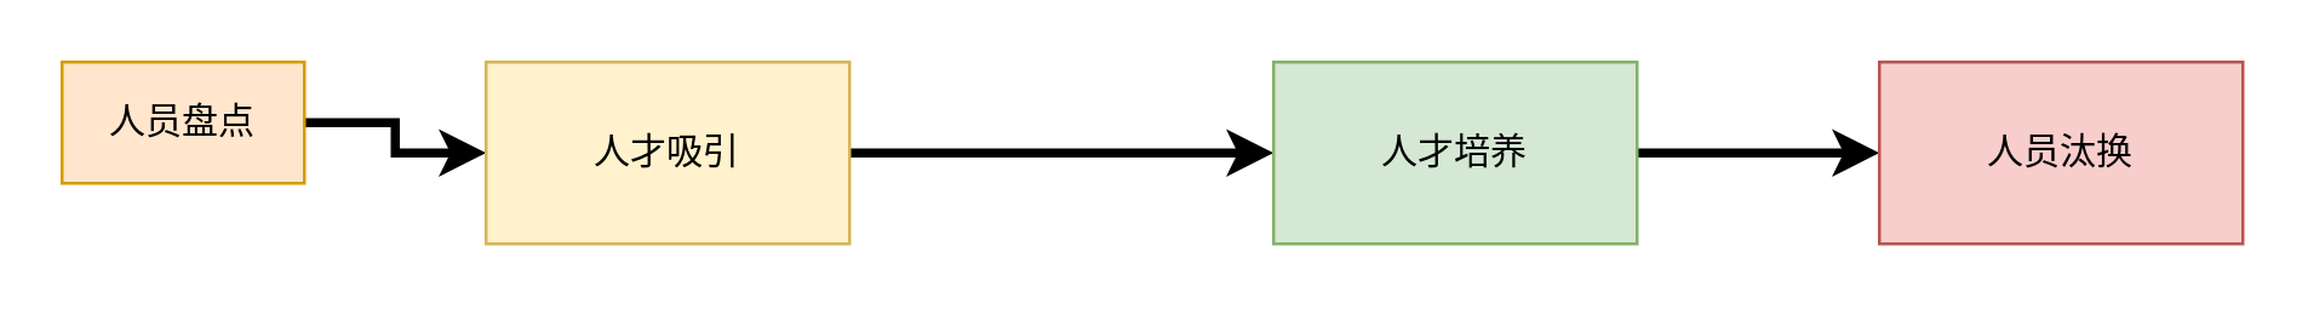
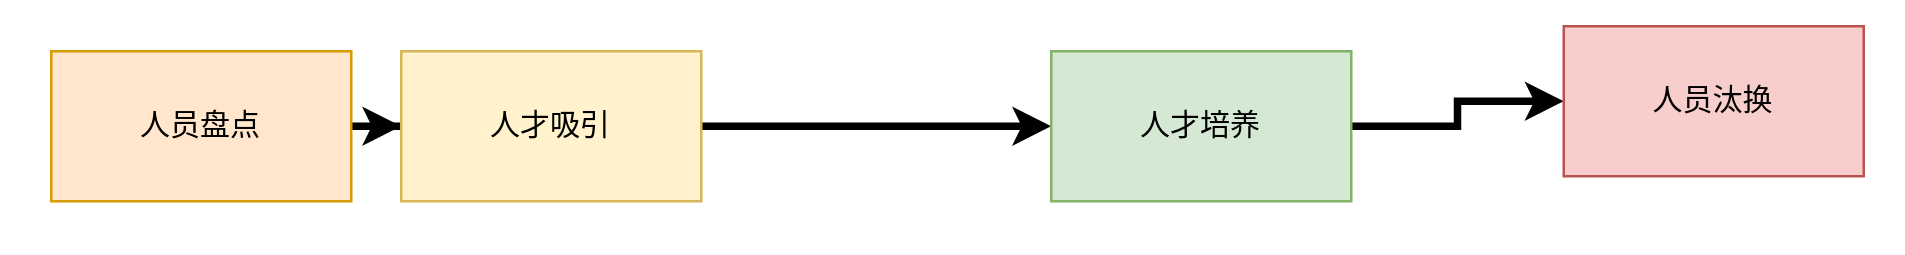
  <mxCell id="0" />
  <mxCell id="1" parent="0" />
  <mxCell id="2" value="" style="edgeStyle=orthogonalEdgeStyle;rounded=0;orthogonalLoop=1;jettySize=auto;html=1;strokeWidth=3;" parent="1" source="3" target="5" edge="1"><mxGeometry relative="1" as="geometry" /></mxCell>
- <mxCell id="3" value="人员盘点" style="rounded=0;whiteSpace=wrap;html=1;fillColor=#ffe6cc;strokeColor=#d79b00;" parent="1" vertex="1"><mxGeometry x="20" y="20" width="80" height="40" as="geometry" /></mxCell>
+ <mxCell id="3" value="人员盘点" style="rounded=0;whiteSpace=wrap;html=1;fillColor=#ffe6cc;strokeColor=#d79b00;" parent="1" vertex="1"><mxGeometry x="20" y="20" width="120" height="60" as="geometry" /></mxCell>
  <mxCell id="4" value="" style="edgeStyle=orthogonalEdgeStyle;rounded=0;orthogonalLoop=1;jettySize=auto;html=1;strokeWidth=3;" parent="1" source="5" target="7" edge="1"><mxGeometry relative="1" as="geometry" /></mxCell>
  <mxCell id="5" value="人才吸引" style="rounded=0;whiteSpace=wrap;html=1;fillColor=#fff2cc;strokeColor=#d6b656;" parent="1" vertex="1"><mxGeometry x="160" y="20" width="120" height="60" as="geometry" /></mxCell>
  <mxCell id="6" value="" style="edgeStyle=orthogonalEdgeStyle;rounded=0;orthogonalLoop=1;jettySize=auto;html=1;strokeWidth=3;" parent="1" source="7" target="8" edge="1"><mxGeometry relative="1" as="geometry" /></mxCell>
  <mxCell id="7" value="人才培养" style="rounded=0;whiteSpace=wrap;html=1;fillColor=#d5e8d4;strokeColor=#82b366;" parent="1" vertex="1"><mxGeometry x="420" y="20" width="120" height="60" as="geometry" /></mxCell>
- <mxCell id="8" value="人员汰换" style="rounded=0;whiteSpace=wrap;html=1;fillColor=#f8cecc;strokeColor=#b85450;" parent="1" vertex="1"><mxGeometry x="620" y="20" width="120" height="60" as="geometry" /></mxCell>
+ <mxCell id="8" value="人员汰换" style="rounded=0;whiteSpace=wrap;html=1;fillColor=#f8cecc;strokeColor=#b85450;" parent="1" vertex="1"><mxGeometry x="625" y="10" width="120" height="60" as="geometry" /></mxCell>
